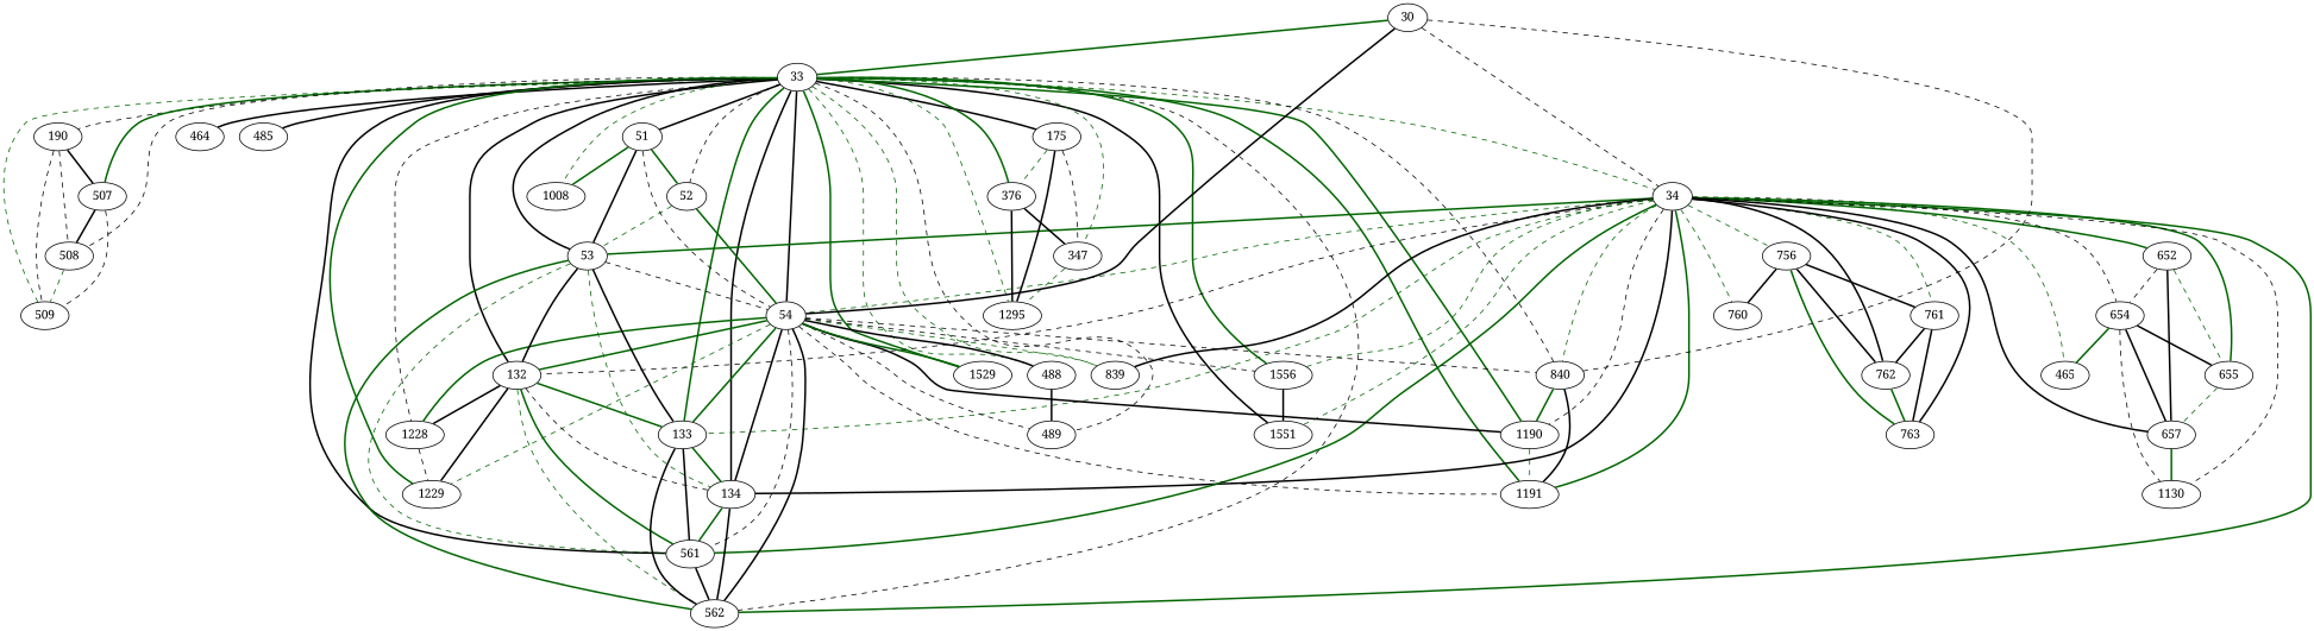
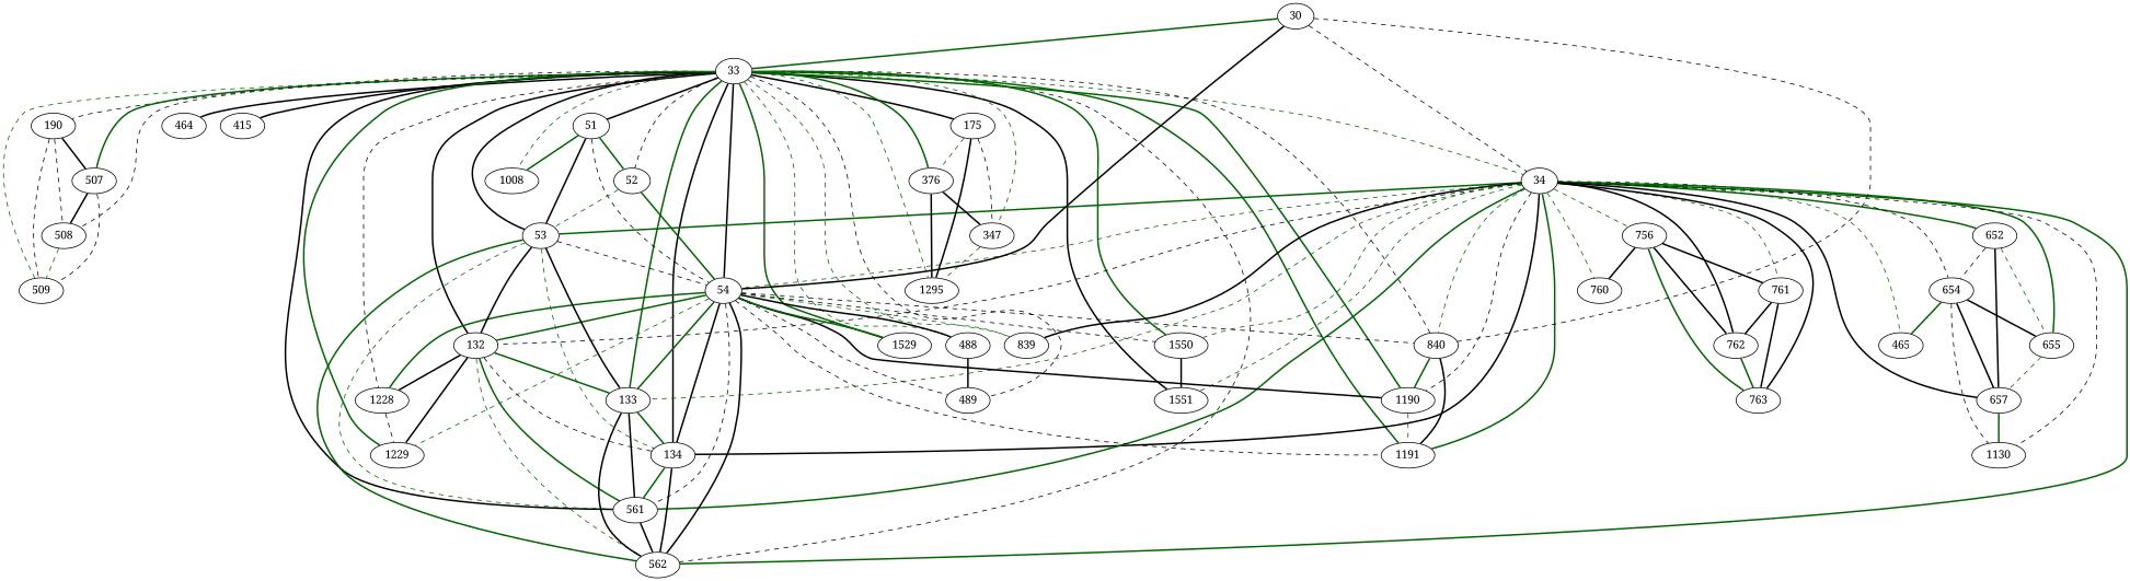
  graph {
    fontname="Noto Serif"
    splines=true
    node [fontname="Noto Serif" shape=ellipse]
    edge [color=black fontname="Noto Serif" style=bold]
    n1 [height=0.3 label=33 width=0.3]
    n2 [height=0.3 label=34 width=0.3]
    n3 [height=0.3 label=54 width=0.3]
    n4 [height=0.3 label=1551 width=0.3]
    n5 [height=0.3 label=51 width=0.3]
    n6 [height=0.3 label=52 width=0.3]
    n7 [height=0.3 label=53 width=0.3]
    n8 [height=0.3 label=132 width=0.3]
    n9 [height=0.3 label=133 width=0.3]
    n10 [height=0.3 label=134 width=0.3]
    n11 [height=0.3 label=190 width=0.3]
    n12 [height=0.3 label=175 width=0.3]
    n13 [height=0.3 label=376 width=0.3]
    n14 [height=0.3 label=347 width=0.3]
    n15 [height=0.3 label=464 width=0.3]
-   n16 [height=0.3 label=485 width=0.3]
+   n16 [height=0.3 label=415 width=0.3]
    n17 [height=0.3 label=488 width=0.3]
    n18 [height=0.3 label=489 width=0.3]
    n19 [height=0.3 label=507 width=0.3]
    n20 [height=0.3 label=508 width=0.3]
    n21 [height=0.3 label=509 width=0.3]
    n22 [height=0.3 label=561 width=0.3]
    n23 [height=0.3 label=562 width=0.3]
    n24 [height=0.3 label=839 width=0.3]
    n25 [height=0.3 label=840 width=0.3]
    n26 [height=0.3 label=1008 width=0.3]
    n27 [height=0.3 label=1190 width=0.3]
    n28 [height=0.3 label=1191 width=0.3]
    n29 [height=0.3 label=1228 width=0.3]
    n30 [height=0.3 label=1229 width=0.3]
    n31 [height=0.3 label=1295 width=0.3]
    n32 [height=0.3 label=1529 width=0.3]
-   n33 [height=0.3 label=1556 width=0.3]
+   n33 [height=0.3 label=1550 width=0.3]
    n34 [height=0.3 label=652 width=0.3]
    n35 [height=0.3 label=654 width=0.3]
    n36 [height=0.3 label=655 width=0.3]
    n37 [height=0.3 label=657 width=0.3]
    n38 [height=0.3 label=756 width=0.3]
    n39 [height=0.3 label=760 width=0.3]
    n40 [height=0.3 label=761 width=0.3]
    n41 [height=0.3 label=762 width=0.3]
    n42 [height=0.3 label=763 width=0.3]
    n43 [height=0.3 label=465 width=0.3]
    n44 [height=0.3 label=1130 width=0.3]
    n45 [height=0.3 label=30 width=0.3]
    n1 -- n2 [color=darkgreen style=dashed]
    n1 -- n3
    n1 -- n4
    n1 -- n5
    n1 -- n6 [style=dashed]
    n1 -- n7
    n1 -- n8
    n1 -- n9 [color=darkgreen]
    n1 -- n10
    n1 -- n11 [style=dashed]
    n1 -- n12
    n1 -- n13 [color=darkgreen]
    n1 -- n14 [color=darkgreen style=dashed]
    n1 -- n15
    n1 -- n16
    n1 -- n17 [color=darkgreen style=dashed]
    n1 -- n18 [style=dashed]
    n1 -- n19 [color=darkgreen]
    n1 -- n20 [style=dashed]
    n1 -- n21 [color=darkgreen style=dashed]
    n1 -- n22
    n1 -- n23 [style=dashed]
    n1 -- n24 [color=darkgreen style=dashed]
    n1 -- n25 [style=dashed]
    n1 -- n26 [color=darkgreen style=dashed]
    n1 -- n27 [color=darkgreen]
    n1 -- n28 [color=darkgreen]
    n1 -- n29 [style=dashed]
    n1 -- n30 [color=darkgreen]
    n1 -- n31 [color=darkgreen style=dashed]
    n1 -- n32 [color=darkgreen]
    n1 -- n33 [color=darkgreen]
    n2 -- n3 [color=darkgreen style=dashed]
    n2 -- n4 [color=darkgreen style=dashed]
    n2 -- n7 [color=darkgreen]
    n2 -- n8 [style=dashed]
    n2 -- n9 [color=darkgreen style=dashed]
    n2 -- n10
    n2 -- n22 [color=darkgreen]
    n2 -- n23 [color=darkgreen]
    n2 -- n24
    n2 -- n25 [color=darkgreen style=dashed]
    n2 -- n27 [style=dashed]
    n2 -- n28 [color=darkgreen]
    n2 -- n33 [color=darkgreen style=dashed]
    n2 -- n34 [color=darkgreen]
    n2 -- n35 [style=dashed]
    n2 -- n36 [color=darkgreen]
    n2 -- n37
    n2 -- n38 [color=darkgreen style=dashed]
    n2 -- n39 [color=darkgreen style=dashed]
    n2 -- n40 [color=darkgreen style=dashed]
    n2 -- n41
    n2 -- n42
    n2 -- n43 [color=darkgreen style=dashed]
    n2 -- n44 [style=dashed]
    n3 -- n8 [color=darkgreen]
    n3 -- n9 [color=darkgreen]
    n3 -- n10
    n3 -- n17
    n3 -- n18 [style=dashed]
    n3 -- n22 [style=dashed]
    n3 -- n23
    n3 -- n24 [color=darkgreen style=dashed]
    n3 -- n25 [style=dashed]
    n3 -- n27
    n3 -- n28 [style=dashed]
    n3 -- n29 [color=darkgreen]
    n3 -- n30 [color=darkgreen style=dashed]
    n3 -- n32 [color=darkgreen]
    n3 -- n33 [style=dashed]
    n5 -- n3 [style=dashed]
    n5 -- n6 [color=darkgreen]
    n5 -- n7
    n5 -- n26 [color=darkgreen]
    n6 -- n3 [color=darkgreen]
    n6 -- n7 [color=darkgreen style=dashed]
    n7 -- n3 [style=dashed]
    n7 -- n8
    n7 -- n9
    n7 -- n10 [color=darkgreen style=dashed]
    n7 -- n22 [color=darkgreen style=dashed]
    n7 -- n23 [color=darkgreen]
    n8 -- n9 [color=darkgreen]
    n8 -- n10 [style=dashed]
    n8 -- n22 [color=darkgreen]
    n8 -- n23 [color=darkgreen style=dashed]
    n8 -- n29
    n8 -- n30
    n9 -- n10 [color=darkgreen]
    n9 -- n22
    n9 -- n23
    n10 -- n22 [color=darkgreen]
    n10 -- n23
    n11 -- n19
    n11 -- n20 [style=dashed]
    n11 -- n21 [style=dashed]
    n12 -- n13 [color=darkgreen style=dashed]
    n12 -- n14 [style=dashed]
    n12 -- n31
    n13 -- n14
    n13 -- n31
    n14 -- n31 [color=darkgreen style=dashed]
    n17 -- n18
    n19 -- n20
    n19 -- n21 [style=dashed]
    n20 -- n21 [color=darkgreen style=dashed]
    n22 -- n23
    n25 -- n27 [color=darkgreen]
    n25 -- n28
    n27 -- n28 [color=darkgreen style=dashed]
    n29 -- n30 [style=dashed]
    n33 -- n4
    n34 -- n35 [style=dashed]
    n34 -- n36 [color=darkgreen style=dashed]
    n34 -- n37
    n35 -- n36
    n35 -- n37
    n35 -- n43 [color=darkgreen]
    n35 -- n44 [style=dashed]
    n36 -- n37 [color=darkgreen style=dashed]
    n37 -- n44 [color=darkgreen]
    n38 -- n39
    n38 -- n40
    n38 -- n41
    n38 -- n42 [color=darkgreen]
    n40 -- n41
    n40 -- n42
    n41 -- n42 [color=darkgreen]
    n45 -- n1 [color=darkgreen]
    n45 -- n2 [style=dashed]
    n45 -- n3
    n45 -- n25 [style=dashed]
  }
